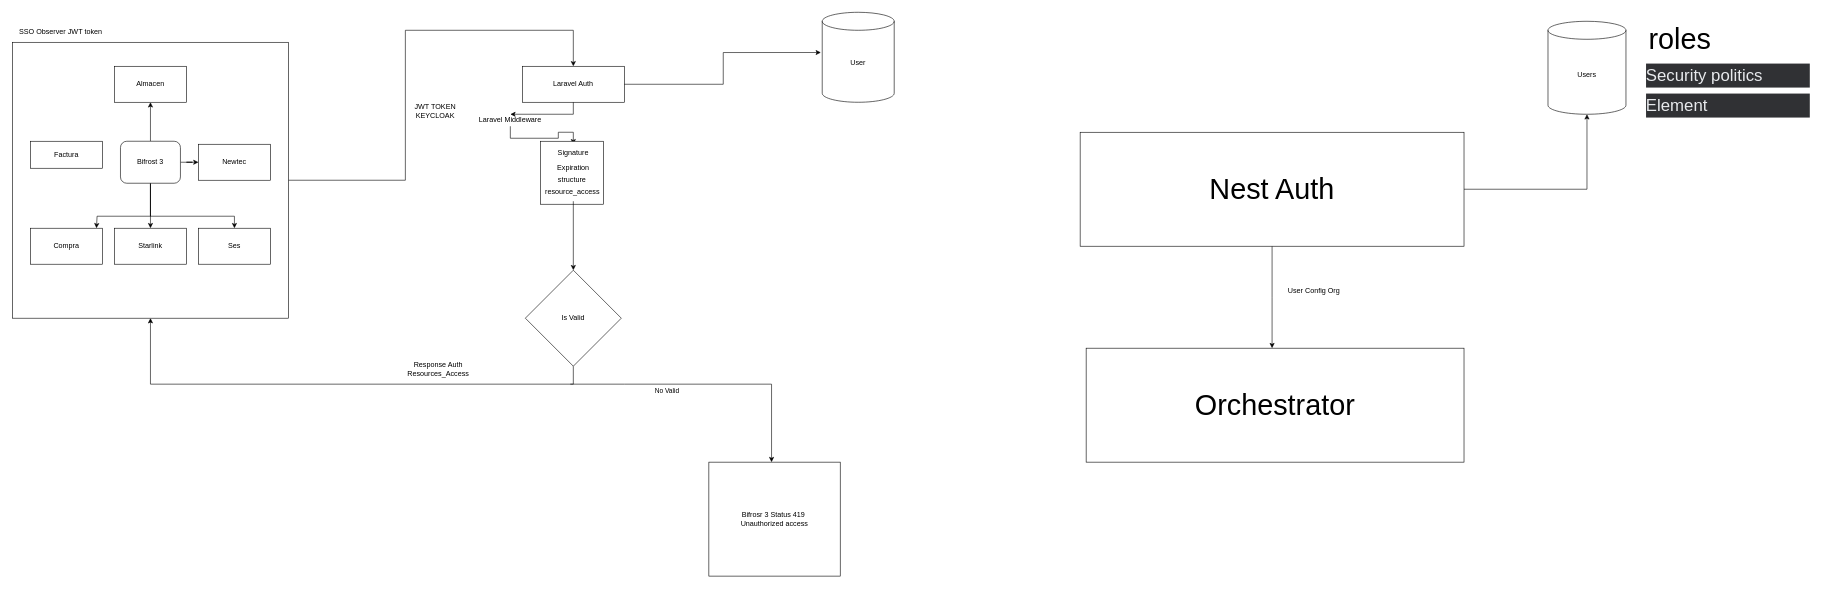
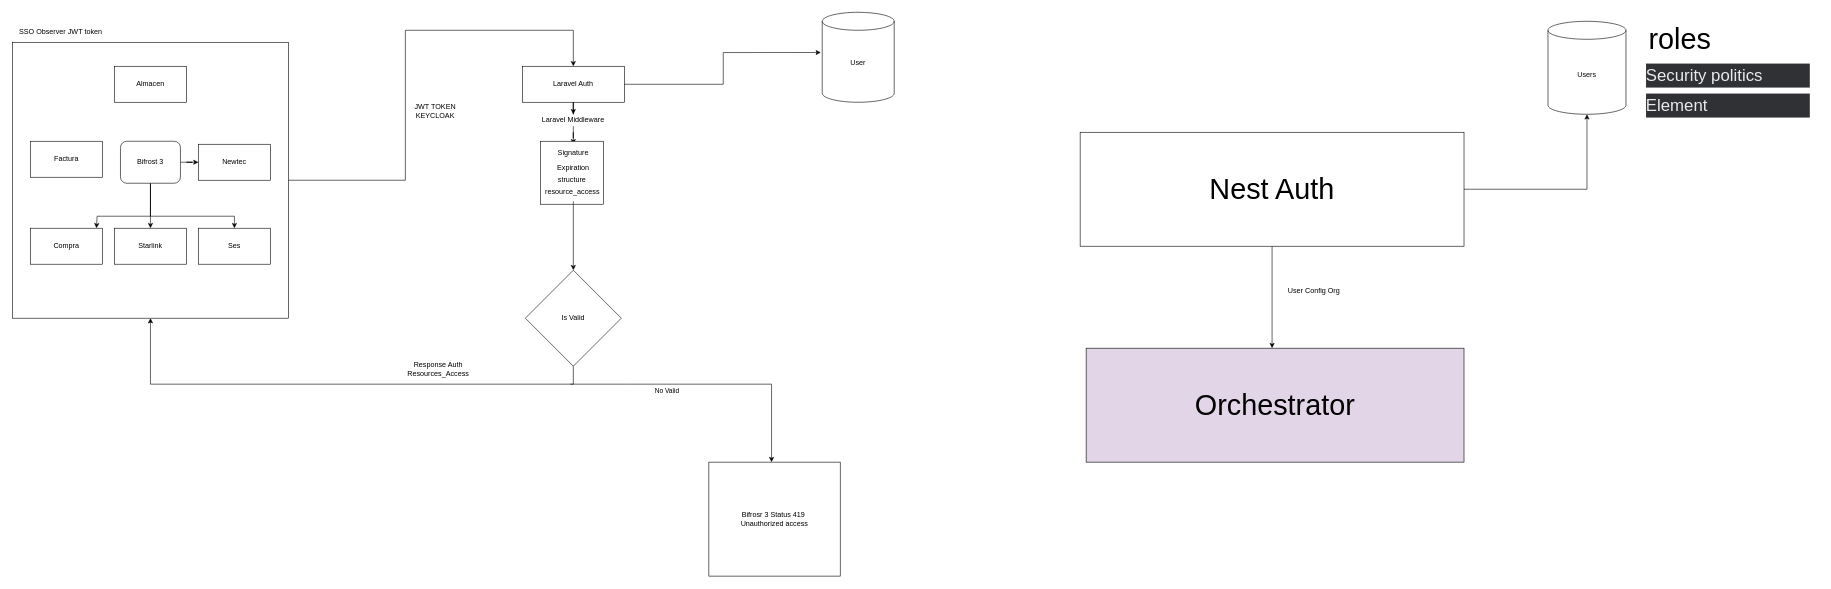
  <mxCell id="0" />
  <mxCell id="1" parent="0" />
  <mxCell id="2" style="edgeStyle=orthogonalEdgeStyle;rounded=0;orthogonalLoop=1;jettySize=auto;html=1;entryX=0.5;entryY=0;entryDx=0;entryDy=0;" edge="1" parent="1" source="3" target="18"><mxGeometry relative="1" as="geometry" /></mxCell>
  <mxCell id="3" value="" style="whiteSpace=wrap;html=1;aspect=fixed;" vertex="1" parent="1"><mxGeometry x="20" y="70" width="460" height="460" as="geometry" /></mxCell>
  <mxCell id="4" style="edgeStyle=orthogonalEdgeStyle;rounded=0;orthogonalLoop=1;jettySize=auto;html=1;" edge="1" parent="1" source="9" target="12"><mxGeometry relative="1" as="geometry" /></mxCell>
- <mxCell id="5" style="edgeStyle=orthogonalEdgeStyle;rounded=0;orthogonalLoop=1;jettySize=auto;html=1;" edge="1" parent="1" source="9" target="10"><mxGeometry relative="1" as="geometry" /></mxCell>
  <mxCell id="6" style="edgeStyle=orthogonalEdgeStyle;rounded=0;orthogonalLoop=1;jettySize=auto;html=1;" edge="1" parent="1" source="9" target="14"><mxGeometry relative="1" as="geometry" /></mxCell>
  <mxCell id="7" style="edgeStyle=orthogonalEdgeStyle;rounded=0;orthogonalLoop=1;jettySize=auto;html=1;" edge="1" parent="1"><mxGeometry relative="1" as="geometry"><mxPoint x="250" y="270" as="sourcePoint" /><mxPoint x="160" y="380" as="targetPoint" /><Array as="points"><mxPoint x="250" y="360" /><mxPoint x="161" y="360" /></Array></mxGeometry></mxCell>
  <mxCell id="8" style="edgeStyle=orthogonalEdgeStyle;rounded=0;orthogonalLoop=1;jettySize=auto;html=1;" edge="1" parent="1" source="9" target="15"><mxGeometry relative="1" as="geometry"><Array as="points"><mxPoint x="250" y="360" /><mxPoint x="390" y="360" /></Array></mxGeometry></mxCell>
  <mxCell id="9" value="Bifrost 3" style="rounded=1;whiteSpace=wrap;html=1;" vertex="1" parent="1"><mxGeometry x="200" y="235" width="100" height="70" as="geometry" /></mxCell>
  <mxCell id="10" value="Almacen" style="rounded=0;whiteSpace=wrap;html=1;" vertex="1" parent="1"><mxGeometry x="190" y="110" width="120" height="60" as="geometry" /></mxCell>
- <mxCell id="11" value="Factura" style="rounded=0;whiteSpace=wrap;html=1;" vertex="1" parent="1"><mxGeometry x="50" y="235" width="120" height="45" as="geometry" /></mxCell>
+ <mxCell id="11" value="Factura" style="rounded=0;whiteSpace=wrap;html=1;" vertex="1" parent="1"><mxGeometry x="50" y="235" width="120" height="60" as="geometry" /></mxCell>
  <mxCell id="12" value="Newtec" style="rounded=0;whiteSpace=wrap;html=1;" vertex="1" parent="1"><mxGeometry x="330" y="240" width="120" height="60" as="geometry" /></mxCell>
  <mxCell id="13" value="Compra" style="rounded=0;whiteSpace=wrap;html=1;" vertex="1" parent="1"><mxGeometry x="50" y="380" width="120" height="60" as="geometry" /></mxCell>
  <mxCell id="14" value="Starlink" style="whiteSpace=wrap;html=1;" vertex="1" parent="1"><mxGeometry x="190" y="380" width="120" height="60" as="geometry" /></mxCell>
  <mxCell id="15" value="Ses" style="rounded=0;whiteSpace=wrap;html=1;" vertex="1" parent="1"><mxGeometry x="330" y="380" width="120" height="60" as="geometry" /></mxCell>
  <mxCell id="16" value="SSO Observer JWT token" style="text;html=1;align=center;verticalAlign=middle;resizable=0;points=[];autosize=1;strokeColor=none;fillColor=none;" vertex="1" parent="1"><mxGeometry x="20" y="38" width="160" height="30" as="geometry" /></mxCell>
  <mxCell id="17" style="edgeStyle=orthogonalEdgeStyle;rounded=0;orthogonalLoop=1;jettySize=auto;html=1;entryX=0.5;entryY=0;entryDx=0;entryDy=0;" edge="1" parent="1" source="27" target="21"><mxGeometry relative="1" as="geometry" /></mxCell>
  <mxCell id="18" value="Laravel Auth" style="rounded=0;whiteSpace=wrap;html=1;" vertex="1" parent="1"><mxGeometry x="870" y="110" width="170" height="60" as="geometry" /></mxCell>
  <mxCell id="19" value="JWT TOKEN KEYCLOAK" style="text;html=1;strokeColor=none;fillColor=none;align=center;verticalAlign=middle;whiteSpace=wrap;rounded=0;" vertex="1" parent="1"><mxGeometry x="670" y="170" width="110" height="30" as="geometry" /></mxCell>
  <mxCell id="20" value="" style="whiteSpace=wrap;html=1;aspect=fixed;" vertex="1" parent="1"><mxGeometry x="900" y="235" width="105" height="105" as="geometry" /></mxCell>
  <mxCell id="21" value="Signature" style="text;html=1;strokeColor=none;fillColor=none;align=center;verticalAlign=middle;whiteSpace=wrap;rounded=0;" vertex="1" parent="1"><mxGeometry x="870" y="240" width="170" height="30" as="geometry" /></mxCell>
  <mxCell id="22" value="Expiration" style="text;html=1;strokeColor=none;fillColor=none;align=center;verticalAlign=middle;whiteSpace=wrap;rounded=0;" vertex="1" parent="1"><mxGeometry x="925" y="265" width="60" height="30" as="geometry" /></mxCell>
  <mxCell id="23" value="structure" style="text;html=1;strokeColor=none;fillColor=none;align=center;verticalAlign=middle;whiteSpace=wrap;rounded=0;" vertex="1" parent="1"><mxGeometry x="922.5" y="285" width="60" height="30" as="geometry" /></mxCell>
  <mxCell id="24" style="edgeStyle=orthogonalEdgeStyle;rounded=0;orthogonalLoop=1;jettySize=auto;html=1;entryX=0.5;entryY=0;entryDx=0;entryDy=0;" edge="1" parent="1" source="25" target="31"><mxGeometry relative="1" as="geometry" /></mxCell>
  <mxCell id="25" value="resource_access&amp;nbsp;" style="text;html=1;strokeColor=none;fillColor=none;align=center;verticalAlign=middle;whiteSpace=wrap;rounded=0;" vertex="1" parent="1"><mxGeometry x="902.5" y="305" width="105" height="30" as="geometry" /></mxCell>
  <mxCell id="26" value="" style="edgeStyle=orthogonalEdgeStyle;rounded=0;orthogonalLoop=1;jettySize=auto;html=1;entryX=0.5;entryY=0;entryDx=0;entryDy=0;" edge="1" parent="1" source="18" target="27"><mxGeometry relative="1" as="geometry"><mxPoint x="955" y="170" as="sourcePoint" /><mxPoint x="955" y="240" as="targetPoint" /></mxGeometry></mxCell>
- <mxCell id="27" value="Laravel Middleware" style="text;html=1;strokeColor=none;fillColor=none;align=center;verticalAlign=middle;whiteSpace=wrap;rounded=0;" vertex="1" parent="1"><mxGeometry x="790" y="190" width="120" height="20" as="geometry" /></mxCell>
+ <mxCell id="27" value="Laravel Middleware" style="text;html=1;strokeColor=none;fillColor=none;align=center;verticalAlign=middle;whiteSpace=wrap;rounded=0;" vertex="1" parent="1"><mxGeometry x="895" y="190" width="120" height="20" as="geometry" /></mxCell>
  <mxCell id="28" style="edgeStyle=orthogonalEdgeStyle;rounded=0;orthogonalLoop=1;jettySize=auto;html=1;" edge="1" parent="1" source="31" target="3"><mxGeometry relative="1" as="geometry"><Array as="points"><mxPoint x="955" y="640" /><mxPoint x="250" y="640" /></Array></mxGeometry></mxCell>
  <mxCell id="29" style="edgeStyle=orthogonalEdgeStyle;rounded=0;orthogonalLoop=1;jettySize=auto;html=1;entryX=0.5;entryY=0;entryDx=0;entryDy=0;" edge="1" parent="1"><mxGeometry relative="1" as="geometry"><mxPoint x="950" y="640" as="sourcePoint" /><mxPoint x="1285.5" y="770" as="targetPoint" /><Array as="points"><mxPoint x="1040" y="640" /><mxPoint x="1286" y="640" /></Array></mxGeometry></mxCell>
  <mxCell id="30" value="No Valid" style="edgeLabel;html=1;align=center;verticalAlign=middle;resizable=0;points=[];" vertex="1" connectable="0" parent="29"><mxGeometry x="-0.251" y="-3" relative="1" as="geometry"><mxPoint x="-14" y="7" as="offset" /></mxGeometry></mxCell>
  <mxCell id="31" value="Is Valid" style="rhombus;whiteSpace=wrap;html=1;" vertex="1" parent="1"><mxGeometry x="875" y="450" width="160" height="160" as="geometry" /></mxCell>
  <mxCell id="32" value="Response Auth Resources_Access" style="text;html=1;strokeColor=none;fillColor=none;align=center;verticalAlign=middle;whiteSpace=wrap;rounded=0;" vertex="1" parent="1"><mxGeometry x="650" y="600" width="160" height="30" as="geometry" /></mxCell>
  <mxCell id="33" value="" style="shape=cylinder3;whiteSpace=wrap;html=1;boundedLbl=1;backgroundOutline=1;size=15;" vertex="1" parent="1"><mxGeometry x="1370" y="20" width="120" height="150" as="geometry" /></mxCell>
  <mxCell id="34" value="User" style="text;html=1;strokeColor=none;fillColor=none;align=center;verticalAlign=middle;whiteSpace=wrap;rounded=0;" vertex="1" parent="1"><mxGeometry x="1400" y="90" width="60" height="30" as="geometry" /></mxCell>
  <mxCell id="35" style="edgeStyle=orthogonalEdgeStyle;rounded=0;orthogonalLoop=1;jettySize=auto;html=1;entryX=-0.019;entryY=0.447;entryDx=0;entryDy=0;entryPerimeter=0;" edge="1" parent="1" source="18" target="33"><mxGeometry relative="1" as="geometry" /></mxCell>
  <mxCell id="36" value="Bifrosr 3 Status 419&amp;nbsp;&lt;br&gt;Unauthorized access" style="rounded=0;whiteSpace=wrap;html=1;" vertex="1" parent="1"><mxGeometry x="1181" y="770" width="219" height="190" as="geometry" /></mxCell>
  <mxCell id="37" style="edgeStyle=orthogonalEdgeStyle;rounded=0;orthogonalLoop=1;jettySize=auto;html=1;" edge="1" parent="1" source="39"><mxGeometry relative="1" as="geometry"><mxPoint x="2120" y="580" as="targetPoint" /></mxGeometry></mxCell>
  <mxCell id="38" style="edgeStyle=orthogonalEdgeStyle;rounded=0;orthogonalLoop=1;jettySize=auto;html=1;" edge="1" parent="1" source="39" target="42"><mxGeometry relative="1" as="geometry" /></mxCell>
  <mxCell id="39" value="&lt;font style=&quot;font-size: 48px;&quot;&gt;Nest Auth&lt;/font&gt;" style="rounded=0;whiteSpace=wrap;html=1;" vertex="1" parent="1"><mxGeometry x="1800" y="220" width="640" height="190" as="geometry" /></mxCell>
- <mxCell id="40" value="&lt;font style=&quot;font-size: 48px;&quot;&gt;Orchestrator&lt;/font&gt;" style="rounded=0;whiteSpace=wrap;html=1;" vertex="1" parent="1"><mxGeometry x="1810" y="580" width="630" height="190" as="geometry" /></mxCell>
+ <mxCell id="40" value="&lt;font style=&quot;font-size: 48px;&quot;&gt;Orchestrator&lt;/font&gt;" style="rounded=0;whiteSpace=wrap;html=1;fillColor=#e1d5e7;" vertex="1" parent="1"><mxGeometry x="1810" y="580" width="630" height="190" as="geometry" /></mxCell>
  <mxCell id="41" value="User Config Org" style="text;html=1;strokeColor=none;fillColor=none;align=center;verticalAlign=middle;whiteSpace=wrap;rounded=0;" vertex="1" parent="1"><mxGeometry x="2120" y="470" width="140" height="30" as="geometry" /></mxCell>
  <mxCell id="42" value="Users" style="shape=cylinder3;whiteSpace=wrap;html=1;boundedLbl=1;backgroundOutline=1;size=15;" vertex="1" parent="1"><mxGeometry x="2580" y="35" width="130" height="155" as="geometry" /></mxCell>
  <mxCell id="43" value="&lt;font style=&quot;font-size: 48px;&quot;&gt;roles&lt;/font&gt;" style="text;html=1;strokeColor=none;fillColor=none;align=center;verticalAlign=middle;whiteSpace=wrap;rounded=0;" vertex="1" parent="1"><mxGeometry x="2770" y="50" width="60" height="30" as="geometry" /></mxCell>
  <mxCell id="44" value="&lt;pre style=&quot;unicode-bidi: isolate; font-size: 28px; line-height: 36px; background-color: rgb(48, 49, 52); border: none; padding: 2px 0.14em 2px 0px; position: relative; margin-top: -2px; margin-bottom: -2px; resize: none; font-family: inherit; overflow: hidden; text-align: left; width: 270px; overflow-wrap: break-word; color: rgb(232, 234, 237);&quot; dir=&quot;ltr&quot; data-ved=&quot;2ahUKEwiG5MXGhpeEAxVTfDABHWk1AGYQ3ewLegQIBRAU&quot; id=&quot;tw-target-text&quot; data-placeholder=&quot;Traducción&quot; class=&quot;tw-data-text tw-text-large tw-ta&quot;&gt;Security politics&lt;/pre&gt;" style="text;html=1;align=center;verticalAlign=middle;resizable=0;points=[];autosize=1;strokeColor=none;fillColor=none;" vertex="1" parent="1"><mxGeometry x="2730" y="100" width="300" height="50" as="geometry" /></mxCell>
  <mxCell id="45" value="&lt;pre style=&quot;unicode-bidi: isolate; font-size: 28px; line-height: 36px; background-color: rgb(48, 49, 52); border: none; padding: 2px 0.14em 2px 0px; position: relative; margin-top: -2px; margin-bottom: -2px; resize: none; font-family: inherit; overflow: hidden; text-align: left; width: 270px; overflow-wrap: break-word; color: rgb(232, 234, 237);&quot; dir=&quot;ltr&quot; data-ved=&quot;2ahUKEwiG5MXGhpeEAxVTfDABHWk1AGYQ3ewLegQIBRAU&quot; id=&quot;tw-target-text&quot; data-placeholder=&quot;Traducción&quot; class=&quot;tw-data-text tw-text-large tw-ta&quot;&gt;Element&lt;/pre&gt;" style="text;html=1;align=center;verticalAlign=middle;resizable=0;points=[];autosize=1;strokeColor=none;fillColor=none;" vertex="1" parent="1"><mxGeometry x="2730" y="150" width="300" height="50" as="geometry" /></mxCell>
